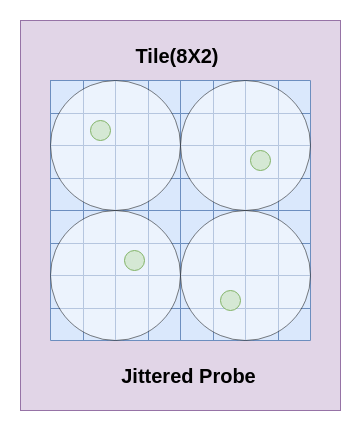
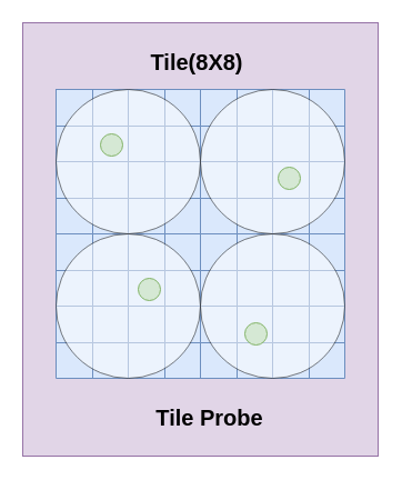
  <mxCell id="0" />
  <mxCell id="1" parent="0" />
  <mxCell id="2" value="" style="rounded=0;whiteSpace=wrap;html=1;fillColor=#e1d5e7;strokeColor=#9673a6;" vertex="1" parent="1"><mxGeometry x="20" y="20" width="320" height="390" as="geometry" /></mxCell>
  <mxCell id="3" value="" style="shape=table;startSize=0;container=1;collapsible=0;childLayout=tableLayout;fontSize=16;fillColor=#dae8fc;strokeColor=#6c8ebf;" vertex="1" parent="1"><mxGeometry x="50" y="80" width="260" height="260" as="geometry" /></mxCell>
  <mxCell id="4" value="" style="shape=tableRow;horizontal=0;startSize=0;swimlaneHead=0;swimlaneBody=0;strokeColor=inherit;top=0;left=0;bottom=0;right=0;collapsible=0;dropTarget=0;fillColor=none;points=[[0,0.5],[1,0.5]];portConstraint=eastwest;fontSize=16;" vertex="1" parent="3"><mxGeometry width="260" height="33" as="geometry" /></mxCell>
  <mxCell id="5" value="" style="shape=partialRectangle;html=1;whiteSpace=wrap;connectable=0;strokeColor=inherit;overflow=hidden;fillColor=none;top=0;left=0;bottom=0;right=0;pointerEvents=1;fontSize=16;" vertex="1" parent="4"><mxGeometry width="33" height="33" as="geometry"><mxRectangle width="33" height="33" as="alternateBounds" /></mxGeometry></mxCell>
  <mxCell id="6" value="" style="shape=partialRectangle;html=1;whiteSpace=wrap;connectable=0;strokeColor=inherit;overflow=hidden;fillColor=none;top=0;left=0;bottom=0;right=0;pointerEvents=1;fontSize=16;" vertex="1" parent="4"><mxGeometry x="33" width="32" height="33" as="geometry"><mxRectangle width="32" height="33" as="alternateBounds" /></mxGeometry></mxCell>
  <mxCell id="7" value="" style="shape=partialRectangle;html=1;whiteSpace=wrap;connectable=0;strokeColor=inherit;overflow=hidden;fillColor=none;top=0;left=0;bottom=0;right=0;pointerEvents=1;fontSize=16;" vertex="1" parent="4"><mxGeometry x="65" width="33" height="33" as="geometry"><mxRectangle width="33" height="33" as="alternateBounds" /></mxGeometry></mxCell>
  <mxCell id="8" style="shape=partialRectangle;html=1;whiteSpace=wrap;connectable=0;strokeColor=inherit;overflow=hidden;fillColor=none;top=0;left=0;bottom=0;right=0;pointerEvents=1;fontSize=16;" vertex="1" parent="4"><mxGeometry x="98" width="32" height="33" as="geometry"><mxRectangle width="32" height="33" as="alternateBounds" /></mxGeometry></mxCell>
  <mxCell id="9" style="shape=partialRectangle;html=1;whiteSpace=wrap;connectable=0;strokeColor=inherit;overflow=hidden;fillColor=none;top=0;left=0;bottom=0;right=0;pointerEvents=1;fontSize=16;" vertex="1" parent="4"><mxGeometry x="130" width="33" height="33" as="geometry"><mxRectangle width="33" height="33" as="alternateBounds" /></mxGeometry></mxCell>
  <mxCell id="10" style="shape=partialRectangle;html=1;whiteSpace=wrap;connectable=0;strokeColor=inherit;overflow=hidden;fillColor=none;top=0;left=0;bottom=0;right=0;pointerEvents=1;fontSize=16;" vertex="1" parent="4"><mxGeometry x="163" width="32" height="33" as="geometry"><mxRectangle width="32" height="33" as="alternateBounds" /></mxGeometry></mxCell>
  <mxCell id="11" style="shape=partialRectangle;html=1;whiteSpace=wrap;connectable=0;strokeColor=inherit;overflow=hidden;fillColor=none;top=0;left=0;bottom=0;right=0;pointerEvents=1;fontSize=16;" vertex="1" parent="4"><mxGeometry x="195" width="33" height="33" as="geometry"><mxRectangle width="33" height="33" as="alternateBounds" /></mxGeometry></mxCell>
  <mxCell id="12" style="shape=partialRectangle;html=1;whiteSpace=wrap;connectable=0;strokeColor=inherit;overflow=hidden;fillColor=none;top=0;left=0;bottom=0;right=0;pointerEvents=1;fontSize=16;" vertex="1" parent="4"><mxGeometry x="228" width="32" height="33" as="geometry"><mxRectangle width="32" height="33" as="alternateBounds" /></mxGeometry></mxCell>
  <mxCell id="13" value="" style="shape=tableRow;horizontal=0;startSize=0;swimlaneHead=0;swimlaneBody=0;strokeColor=inherit;top=0;left=0;bottom=0;right=0;collapsible=0;dropTarget=0;fillColor=none;points=[[0,0.5],[1,0.5]];portConstraint=eastwest;fontSize=16;" vertex="1" parent="3"><mxGeometry y="33" width="260" height="32" as="geometry" /></mxCell>
  <mxCell id="14" value="" style="shape=partialRectangle;html=1;whiteSpace=wrap;connectable=0;strokeColor=inherit;overflow=hidden;fillColor=none;top=0;left=0;bottom=0;right=0;pointerEvents=1;fontSize=16;" vertex="1" parent="13"><mxGeometry width="33" height="32" as="geometry"><mxRectangle width="33" height="32" as="alternateBounds" /></mxGeometry></mxCell>
  <mxCell id="15" value="" style="shape=partialRectangle;html=1;whiteSpace=wrap;connectable=0;strokeColor=inherit;overflow=hidden;fillColor=none;top=0;left=0;bottom=0;right=0;pointerEvents=1;fontSize=16;" vertex="1" parent="13"><mxGeometry x="33" width="32" height="32" as="geometry"><mxRectangle width="32" height="32" as="alternateBounds" /></mxGeometry></mxCell>
  <mxCell id="16" value="" style="shape=partialRectangle;html=1;whiteSpace=wrap;connectable=0;strokeColor=inherit;overflow=hidden;fillColor=none;top=0;left=0;bottom=0;right=0;pointerEvents=1;fontSize=16;" vertex="1" parent="13"><mxGeometry x="65" width="33" height="32" as="geometry"><mxRectangle width="33" height="32" as="alternateBounds" /></mxGeometry></mxCell>
  <mxCell id="17" style="shape=partialRectangle;html=1;whiteSpace=wrap;connectable=0;strokeColor=inherit;overflow=hidden;fillColor=none;top=0;left=0;bottom=0;right=0;pointerEvents=1;fontSize=16;" vertex="1" parent="13"><mxGeometry x="98" width="32" height="32" as="geometry"><mxRectangle width="32" height="32" as="alternateBounds" /></mxGeometry></mxCell>
  <mxCell id="18" style="shape=partialRectangle;html=1;whiteSpace=wrap;connectable=0;strokeColor=inherit;overflow=hidden;fillColor=none;top=0;left=0;bottom=0;right=0;pointerEvents=1;fontSize=16;" vertex="1" parent="13"><mxGeometry x="130" width="33" height="32" as="geometry"><mxRectangle width="33" height="32" as="alternateBounds" /></mxGeometry></mxCell>
  <mxCell id="19" style="shape=partialRectangle;html=1;whiteSpace=wrap;connectable=0;strokeColor=inherit;overflow=hidden;fillColor=none;top=0;left=0;bottom=0;right=0;pointerEvents=1;fontSize=16;" vertex="1" parent="13"><mxGeometry x="163" width="32" height="32" as="geometry"><mxRectangle width="32" height="32" as="alternateBounds" /></mxGeometry></mxCell>
  <mxCell id="20" style="shape=partialRectangle;html=1;whiteSpace=wrap;connectable=0;strokeColor=inherit;overflow=hidden;fillColor=none;top=0;left=0;bottom=0;right=0;pointerEvents=1;fontSize=16;" vertex="1" parent="13"><mxGeometry x="195" width="33" height="32" as="geometry"><mxRectangle width="33" height="32" as="alternateBounds" /></mxGeometry></mxCell>
  <mxCell id="21" style="shape=partialRectangle;html=1;whiteSpace=wrap;connectable=0;strokeColor=inherit;overflow=hidden;fillColor=none;top=0;left=0;bottom=0;right=0;pointerEvents=1;fontSize=16;" vertex="1" parent="13"><mxGeometry x="228" width="32" height="32" as="geometry"><mxRectangle width="32" height="32" as="alternateBounds" /></mxGeometry></mxCell>
  <mxCell id="22" value="" style="shape=tableRow;horizontal=0;startSize=0;swimlaneHead=0;swimlaneBody=0;strokeColor=inherit;top=0;left=0;bottom=0;right=0;collapsible=0;dropTarget=0;fillColor=none;points=[[0,0.5],[1,0.5]];portConstraint=eastwest;fontSize=16;" vertex="1" parent="3"><mxGeometry y="65" width="260" height="33" as="geometry" /></mxCell>
  <mxCell id="23" value="" style="shape=partialRectangle;html=1;whiteSpace=wrap;connectable=0;strokeColor=inherit;overflow=hidden;fillColor=none;top=0;left=0;bottom=0;right=0;pointerEvents=1;fontSize=16;" vertex="1" parent="22"><mxGeometry width="33" height="33" as="geometry"><mxRectangle width="33" height="33" as="alternateBounds" /></mxGeometry></mxCell>
  <mxCell id="24" value="" style="shape=partialRectangle;html=1;whiteSpace=wrap;connectable=0;strokeColor=inherit;overflow=hidden;fillColor=none;top=0;left=0;bottom=0;right=0;pointerEvents=1;fontSize=16;" vertex="1" parent="22"><mxGeometry x="33" width="32" height="33" as="geometry"><mxRectangle width="32" height="33" as="alternateBounds" /></mxGeometry></mxCell>
  <mxCell id="25" value="" style="shape=partialRectangle;html=1;whiteSpace=wrap;connectable=0;strokeColor=inherit;overflow=hidden;fillColor=none;top=0;left=0;bottom=0;right=0;pointerEvents=1;fontSize=16;" vertex="1" parent="22"><mxGeometry x="65" width="33" height="33" as="geometry"><mxRectangle width="33" height="33" as="alternateBounds" /></mxGeometry></mxCell>
  <mxCell id="26" style="shape=partialRectangle;html=1;whiteSpace=wrap;connectable=0;strokeColor=inherit;overflow=hidden;fillColor=none;top=0;left=0;bottom=0;right=0;pointerEvents=1;fontSize=16;" vertex="1" parent="22"><mxGeometry x="98" width="32" height="33" as="geometry"><mxRectangle width="32" height="33" as="alternateBounds" /></mxGeometry></mxCell>
  <mxCell id="27" style="shape=partialRectangle;html=1;whiteSpace=wrap;connectable=0;strokeColor=inherit;overflow=hidden;fillColor=none;top=0;left=0;bottom=0;right=0;pointerEvents=1;fontSize=16;" vertex="1" parent="22"><mxGeometry x="130" width="33" height="33" as="geometry"><mxRectangle width="33" height="33" as="alternateBounds" /></mxGeometry></mxCell>
  <mxCell id="28" style="shape=partialRectangle;html=1;whiteSpace=wrap;connectable=0;strokeColor=inherit;overflow=hidden;fillColor=none;top=0;left=0;bottom=0;right=0;pointerEvents=1;fontSize=16;" vertex="1" parent="22"><mxGeometry x="163" width="32" height="33" as="geometry"><mxRectangle width="32" height="33" as="alternateBounds" /></mxGeometry></mxCell>
  <mxCell id="29" style="shape=partialRectangle;html=1;whiteSpace=wrap;connectable=0;strokeColor=inherit;overflow=hidden;fillColor=none;top=0;left=0;bottom=0;right=0;pointerEvents=1;fontSize=16;" vertex="1" parent="22"><mxGeometry x="195" width="33" height="33" as="geometry"><mxRectangle width="33" height="33" as="alternateBounds" /></mxGeometry></mxCell>
  <mxCell id="30" style="shape=partialRectangle;html=1;whiteSpace=wrap;connectable=0;strokeColor=inherit;overflow=hidden;fillColor=none;top=0;left=0;bottom=0;right=0;pointerEvents=1;fontSize=16;" vertex="1" parent="22"><mxGeometry x="228" width="32" height="33" as="geometry"><mxRectangle width="32" height="33" as="alternateBounds" /></mxGeometry></mxCell>
  <mxCell id="31" style="shape=tableRow;horizontal=0;startSize=0;swimlaneHead=0;swimlaneBody=0;strokeColor=inherit;top=0;left=0;bottom=0;right=0;collapsible=0;dropTarget=0;fillColor=none;points=[[0,0.5],[1,0.5]];portConstraint=eastwest;fontSize=16;" vertex="1" parent="3"><mxGeometry y="98" width="260" height="32" as="geometry" /></mxCell>
  <mxCell id="32" style="shape=partialRectangle;html=1;whiteSpace=wrap;connectable=0;strokeColor=inherit;overflow=hidden;fillColor=none;top=0;left=0;bottom=0;right=0;pointerEvents=1;fontSize=16;" vertex="1" parent="31"><mxGeometry width="33" height="32" as="geometry"><mxRectangle width="33" height="32" as="alternateBounds" /></mxGeometry></mxCell>
  <mxCell id="33" style="shape=partialRectangle;html=1;whiteSpace=wrap;connectable=0;strokeColor=inherit;overflow=hidden;fillColor=none;top=0;left=0;bottom=0;right=0;pointerEvents=1;fontSize=16;" vertex="1" parent="31"><mxGeometry x="33" width="32" height="32" as="geometry"><mxRectangle width="32" height="32" as="alternateBounds" /></mxGeometry></mxCell>
  <mxCell id="34" style="shape=partialRectangle;html=1;whiteSpace=wrap;connectable=0;strokeColor=inherit;overflow=hidden;fillColor=none;top=0;left=0;bottom=0;right=0;pointerEvents=1;fontSize=16;" vertex="1" parent="31"><mxGeometry x="65" width="33" height="32" as="geometry"><mxRectangle width="33" height="32" as="alternateBounds" /></mxGeometry></mxCell>
  <mxCell id="35" style="shape=partialRectangle;html=1;whiteSpace=wrap;connectable=0;strokeColor=inherit;overflow=hidden;fillColor=none;top=0;left=0;bottom=0;right=0;pointerEvents=1;fontSize=16;" vertex="1" parent="31"><mxGeometry x="98" width="32" height="32" as="geometry"><mxRectangle width="32" height="32" as="alternateBounds" /></mxGeometry></mxCell>
  <mxCell id="36" style="shape=partialRectangle;html=1;whiteSpace=wrap;connectable=0;strokeColor=inherit;overflow=hidden;fillColor=none;top=0;left=0;bottom=0;right=0;pointerEvents=1;fontSize=16;" vertex="1" parent="31"><mxGeometry x="130" width="33" height="32" as="geometry"><mxRectangle width="33" height="32" as="alternateBounds" /></mxGeometry></mxCell>
  <mxCell id="37" style="shape=partialRectangle;html=1;whiteSpace=wrap;connectable=0;strokeColor=inherit;overflow=hidden;fillColor=none;top=0;left=0;bottom=0;right=0;pointerEvents=1;fontSize=16;" vertex="1" parent="31"><mxGeometry x="163" width="32" height="32" as="geometry"><mxRectangle width="32" height="32" as="alternateBounds" /></mxGeometry></mxCell>
  <mxCell id="38" style="shape=partialRectangle;html=1;whiteSpace=wrap;connectable=0;strokeColor=inherit;overflow=hidden;fillColor=none;top=0;left=0;bottom=0;right=0;pointerEvents=1;fontSize=16;" vertex="1" parent="31"><mxGeometry x="195" width="33" height="32" as="geometry"><mxRectangle width="33" height="32" as="alternateBounds" /></mxGeometry></mxCell>
  <mxCell id="39" style="shape=partialRectangle;html=1;whiteSpace=wrap;connectable=0;strokeColor=inherit;overflow=hidden;fillColor=none;top=0;left=0;bottom=0;right=0;pointerEvents=1;fontSize=16;" vertex="1" parent="31"><mxGeometry x="228" width="32" height="32" as="geometry"><mxRectangle width="32" height="32" as="alternateBounds" /></mxGeometry></mxCell>
  <mxCell id="40" style="shape=tableRow;horizontal=0;startSize=0;swimlaneHead=0;swimlaneBody=0;strokeColor=inherit;top=0;left=0;bottom=0;right=0;collapsible=0;dropTarget=0;fillColor=none;points=[[0,0.5],[1,0.5]];portConstraint=eastwest;fontSize=16;" vertex="1" parent="3"><mxGeometry y="130" width="260" height="33" as="geometry" /></mxCell>
  <mxCell id="41" style="shape=partialRectangle;html=1;whiteSpace=wrap;connectable=0;strokeColor=inherit;overflow=hidden;fillColor=none;top=0;left=0;bottom=0;right=0;pointerEvents=1;fontSize=16;" vertex="1" parent="40"><mxGeometry width="33" height="33" as="geometry"><mxRectangle width="33" height="33" as="alternateBounds" /></mxGeometry></mxCell>
  <mxCell id="42" style="shape=partialRectangle;html=1;whiteSpace=wrap;connectable=0;strokeColor=inherit;overflow=hidden;fillColor=none;top=0;left=0;bottom=0;right=0;pointerEvents=1;fontSize=16;" vertex="1" parent="40"><mxGeometry x="33" width="32" height="33" as="geometry"><mxRectangle width="32" height="33" as="alternateBounds" /></mxGeometry></mxCell>
  <mxCell id="43" style="shape=partialRectangle;html=1;whiteSpace=wrap;connectable=0;strokeColor=inherit;overflow=hidden;fillColor=none;top=0;left=0;bottom=0;right=0;pointerEvents=1;fontSize=16;" vertex="1" parent="40"><mxGeometry x="65" width="33" height="33" as="geometry"><mxRectangle width="33" height="33" as="alternateBounds" /></mxGeometry></mxCell>
  <mxCell id="44" style="shape=partialRectangle;html=1;whiteSpace=wrap;connectable=0;strokeColor=inherit;overflow=hidden;fillColor=none;top=0;left=0;bottom=0;right=0;pointerEvents=1;fontSize=16;" vertex="1" parent="40"><mxGeometry x="98" width="32" height="33" as="geometry"><mxRectangle width="32" height="33" as="alternateBounds" /></mxGeometry></mxCell>
  <mxCell id="45" style="shape=partialRectangle;html=1;whiteSpace=wrap;connectable=0;strokeColor=inherit;overflow=hidden;fillColor=none;top=0;left=0;bottom=0;right=0;pointerEvents=1;fontSize=16;" vertex="1" parent="40"><mxGeometry x="130" width="33" height="33" as="geometry"><mxRectangle width="33" height="33" as="alternateBounds" /></mxGeometry></mxCell>
  <mxCell id="46" style="shape=partialRectangle;html=1;whiteSpace=wrap;connectable=0;strokeColor=inherit;overflow=hidden;fillColor=none;top=0;left=0;bottom=0;right=0;pointerEvents=1;fontSize=16;" vertex="1" parent="40"><mxGeometry x="163" width="32" height="33" as="geometry"><mxRectangle width="32" height="33" as="alternateBounds" /></mxGeometry></mxCell>
  <mxCell id="47" style="shape=partialRectangle;html=1;whiteSpace=wrap;connectable=0;strokeColor=inherit;overflow=hidden;fillColor=none;top=0;left=0;bottom=0;right=0;pointerEvents=1;fontSize=16;" vertex="1" parent="40"><mxGeometry x="195" width="33" height="33" as="geometry"><mxRectangle width="33" height="33" as="alternateBounds" /></mxGeometry></mxCell>
  <mxCell id="48" style="shape=partialRectangle;html=1;whiteSpace=wrap;connectable=0;strokeColor=inherit;overflow=hidden;fillColor=none;top=0;left=0;bottom=0;right=0;pointerEvents=1;fontSize=16;" vertex="1" parent="40"><mxGeometry x="228" width="32" height="33" as="geometry"><mxRectangle width="32" height="33" as="alternateBounds" /></mxGeometry></mxCell>
  <mxCell id="49" style="shape=tableRow;horizontal=0;startSize=0;swimlaneHead=0;swimlaneBody=0;strokeColor=inherit;top=0;left=0;bottom=0;right=0;collapsible=0;dropTarget=0;fillColor=none;points=[[0,0.5],[1,0.5]];portConstraint=eastwest;fontSize=16;" vertex="1" parent="3"><mxGeometry y="163" width="260" height="32" as="geometry" /></mxCell>
  <mxCell id="50" style="shape=partialRectangle;html=1;whiteSpace=wrap;connectable=0;strokeColor=inherit;overflow=hidden;fillColor=none;top=0;left=0;bottom=0;right=0;pointerEvents=1;fontSize=16;" vertex="1" parent="49"><mxGeometry width="33" height="32" as="geometry"><mxRectangle width="33" height="32" as="alternateBounds" /></mxGeometry></mxCell>
  <mxCell id="51" style="shape=partialRectangle;html=1;whiteSpace=wrap;connectable=0;strokeColor=inherit;overflow=hidden;fillColor=none;top=0;left=0;bottom=0;right=0;pointerEvents=1;fontSize=16;" vertex="1" parent="49"><mxGeometry x="33" width="32" height="32" as="geometry"><mxRectangle width="32" height="32" as="alternateBounds" /></mxGeometry></mxCell>
  <mxCell id="52" style="shape=partialRectangle;html=1;whiteSpace=wrap;connectable=0;strokeColor=inherit;overflow=hidden;fillColor=none;top=0;left=0;bottom=0;right=0;pointerEvents=1;fontSize=16;" vertex="1" parent="49"><mxGeometry x="65" width="33" height="32" as="geometry"><mxRectangle width="33" height="32" as="alternateBounds" /></mxGeometry></mxCell>
  <mxCell id="53" style="shape=partialRectangle;html=1;whiteSpace=wrap;connectable=0;strokeColor=inherit;overflow=hidden;fillColor=none;top=0;left=0;bottom=0;right=0;pointerEvents=1;fontSize=16;" vertex="1" parent="49"><mxGeometry x="98" width="32" height="32" as="geometry"><mxRectangle width="32" height="32" as="alternateBounds" /></mxGeometry></mxCell>
  <mxCell id="54" style="shape=partialRectangle;html=1;whiteSpace=wrap;connectable=0;strokeColor=inherit;overflow=hidden;fillColor=none;top=0;left=0;bottom=0;right=0;pointerEvents=1;fontSize=16;" vertex="1" parent="49"><mxGeometry x="130" width="33" height="32" as="geometry"><mxRectangle width="33" height="32" as="alternateBounds" /></mxGeometry></mxCell>
  <mxCell id="55" style="shape=partialRectangle;html=1;whiteSpace=wrap;connectable=0;strokeColor=inherit;overflow=hidden;fillColor=none;top=0;left=0;bottom=0;right=0;pointerEvents=1;fontSize=16;" vertex="1" parent="49"><mxGeometry x="163" width="32" height="32" as="geometry"><mxRectangle width="32" height="32" as="alternateBounds" /></mxGeometry></mxCell>
  <mxCell id="56" style="shape=partialRectangle;html=1;whiteSpace=wrap;connectable=0;strokeColor=inherit;overflow=hidden;fillColor=none;top=0;left=0;bottom=0;right=0;pointerEvents=1;fontSize=16;" vertex="1" parent="49"><mxGeometry x="195" width="33" height="32" as="geometry"><mxRectangle width="33" height="32" as="alternateBounds" /></mxGeometry></mxCell>
  <mxCell id="57" style="shape=partialRectangle;html=1;whiteSpace=wrap;connectable=0;strokeColor=inherit;overflow=hidden;fillColor=none;top=0;left=0;bottom=0;right=0;pointerEvents=1;fontSize=16;" vertex="1" parent="49"><mxGeometry x="228" width="32" height="32" as="geometry"><mxRectangle width="32" height="32" as="alternateBounds" /></mxGeometry></mxCell>
  <mxCell id="58" style="shape=tableRow;horizontal=0;startSize=0;swimlaneHead=0;swimlaneBody=0;strokeColor=inherit;top=0;left=0;bottom=0;right=0;collapsible=0;dropTarget=0;fillColor=none;points=[[0,0.5],[1,0.5]];portConstraint=eastwest;fontSize=16;" vertex="1" parent="3"><mxGeometry y="195" width="260" height="33" as="geometry" /></mxCell>
  <mxCell id="59" style="shape=partialRectangle;html=1;whiteSpace=wrap;connectable=0;strokeColor=inherit;overflow=hidden;fillColor=none;top=0;left=0;bottom=0;right=0;pointerEvents=1;fontSize=16;" vertex="1" parent="58"><mxGeometry width="33" height="33" as="geometry"><mxRectangle width="33" height="33" as="alternateBounds" /></mxGeometry></mxCell>
  <mxCell id="60" style="shape=partialRectangle;html=1;whiteSpace=wrap;connectable=0;strokeColor=inherit;overflow=hidden;fillColor=none;top=0;left=0;bottom=0;right=0;pointerEvents=1;fontSize=16;" vertex="1" parent="58"><mxGeometry x="33" width="32" height="33" as="geometry"><mxRectangle width="32" height="33" as="alternateBounds" /></mxGeometry></mxCell>
  <mxCell id="61" style="shape=partialRectangle;html=1;whiteSpace=wrap;connectable=0;strokeColor=inherit;overflow=hidden;fillColor=none;top=0;left=0;bottom=0;right=0;pointerEvents=1;fontSize=16;" vertex="1" parent="58"><mxGeometry x="65" width="33" height="33" as="geometry"><mxRectangle width="33" height="33" as="alternateBounds" /></mxGeometry></mxCell>
  <mxCell id="62" style="shape=partialRectangle;html=1;whiteSpace=wrap;connectable=0;strokeColor=inherit;overflow=hidden;fillColor=none;top=0;left=0;bottom=0;right=0;pointerEvents=1;fontSize=16;" vertex="1" parent="58"><mxGeometry x="98" width="32" height="33" as="geometry"><mxRectangle width="32" height="33" as="alternateBounds" /></mxGeometry></mxCell>
  <mxCell id="63" style="shape=partialRectangle;html=1;whiteSpace=wrap;connectable=0;strokeColor=inherit;overflow=hidden;fillColor=none;top=0;left=0;bottom=0;right=0;pointerEvents=1;fontSize=16;" vertex="1" parent="58"><mxGeometry x="130" width="33" height="33" as="geometry"><mxRectangle width="33" height="33" as="alternateBounds" /></mxGeometry></mxCell>
  <mxCell id="64" style="shape=partialRectangle;html=1;whiteSpace=wrap;connectable=0;strokeColor=inherit;overflow=hidden;fillColor=none;top=0;left=0;bottom=0;right=0;pointerEvents=1;fontSize=16;" vertex="1" parent="58"><mxGeometry x="163" width="32" height="33" as="geometry"><mxRectangle width="32" height="33" as="alternateBounds" /></mxGeometry></mxCell>
  <mxCell id="65" style="shape=partialRectangle;html=1;whiteSpace=wrap;connectable=0;strokeColor=inherit;overflow=hidden;fillColor=none;top=0;left=0;bottom=0;right=0;pointerEvents=1;fontSize=16;" vertex="1" parent="58"><mxGeometry x="195" width="33" height="33" as="geometry"><mxRectangle width="33" height="33" as="alternateBounds" /></mxGeometry></mxCell>
  <mxCell id="66" style="shape=partialRectangle;html=1;whiteSpace=wrap;connectable=0;strokeColor=inherit;overflow=hidden;fillColor=none;top=0;left=0;bottom=0;right=0;pointerEvents=1;fontSize=16;" vertex="1" parent="58"><mxGeometry x="228" width="32" height="33" as="geometry"><mxRectangle width="32" height="33" as="alternateBounds" /></mxGeometry></mxCell>
  <mxCell id="67" style="shape=tableRow;horizontal=0;startSize=0;swimlaneHead=0;swimlaneBody=0;strokeColor=inherit;top=0;left=0;bottom=0;right=0;collapsible=0;dropTarget=0;fillColor=none;points=[[0,0.5],[1,0.5]];portConstraint=eastwest;fontSize=16;" vertex="1" parent="3"><mxGeometry y="228" width="260" height="32" as="geometry" /></mxCell>
  <mxCell id="68" style="shape=partialRectangle;html=1;whiteSpace=wrap;connectable=0;strokeColor=inherit;overflow=hidden;fillColor=none;top=0;left=0;bottom=0;right=0;pointerEvents=1;fontSize=16;" vertex="1" parent="67"><mxGeometry width="33" height="32" as="geometry"><mxRectangle width="33" height="32" as="alternateBounds" /></mxGeometry></mxCell>
  <mxCell id="69" style="shape=partialRectangle;html=1;whiteSpace=wrap;connectable=0;strokeColor=inherit;overflow=hidden;fillColor=none;top=0;left=0;bottom=0;right=0;pointerEvents=1;fontSize=16;" vertex="1" parent="67"><mxGeometry x="33" width="32" height="32" as="geometry"><mxRectangle width="32" height="32" as="alternateBounds" /></mxGeometry></mxCell>
  <mxCell id="70" style="shape=partialRectangle;html=1;whiteSpace=wrap;connectable=0;strokeColor=inherit;overflow=hidden;fillColor=none;top=0;left=0;bottom=0;right=0;pointerEvents=1;fontSize=16;" vertex="1" parent="67"><mxGeometry x="65" width="33" height="32" as="geometry"><mxRectangle width="33" height="32" as="alternateBounds" /></mxGeometry></mxCell>
  <mxCell id="71" style="shape=partialRectangle;html=1;whiteSpace=wrap;connectable=0;strokeColor=inherit;overflow=hidden;fillColor=none;top=0;left=0;bottom=0;right=0;pointerEvents=1;fontSize=16;" vertex="1" parent="67"><mxGeometry x="98" width="32" height="32" as="geometry"><mxRectangle width="32" height="32" as="alternateBounds" /></mxGeometry></mxCell>
  <mxCell id="72" style="shape=partialRectangle;html=1;whiteSpace=wrap;connectable=0;strokeColor=inherit;overflow=hidden;fillColor=none;top=0;left=0;bottom=0;right=0;pointerEvents=1;fontSize=16;" vertex="1" parent="67"><mxGeometry x="130" width="33" height="32" as="geometry"><mxRectangle width="33" height="32" as="alternateBounds" /></mxGeometry></mxCell>
  <mxCell id="73" style="shape=partialRectangle;html=1;whiteSpace=wrap;connectable=0;strokeColor=inherit;overflow=hidden;fillColor=none;top=0;left=0;bottom=0;right=0;pointerEvents=1;fontSize=16;" vertex="1" parent="67"><mxGeometry x="163" width="32" height="32" as="geometry"><mxRectangle width="32" height="32" as="alternateBounds" /></mxGeometry></mxCell>
  <mxCell id="74" style="shape=partialRectangle;html=1;whiteSpace=wrap;connectable=0;strokeColor=inherit;overflow=hidden;fillColor=none;top=0;left=0;bottom=0;right=0;pointerEvents=1;fontSize=16;" vertex="1" parent="67"><mxGeometry x="195" width="33" height="32" as="geometry"><mxRectangle width="33" height="32" as="alternateBounds" /></mxGeometry></mxCell>
  <mxCell id="75" style="shape=partialRectangle;html=1;whiteSpace=wrap;connectable=0;strokeColor=inherit;overflow=hidden;fillColor=none;top=0;left=0;bottom=0;right=0;pointerEvents=1;fontSize=16;" vertex="1" parent="67"><mxGeometry x="228" width="32" height="32" as="geometry"><mxRectangle width="32" height="32" as="alternateBounds" /></mxGeometry></mxCell>
  <mxCell id="76" value="" style="ellipse;whiteSpace=wrap;html=1;aspect=fixed;opacity=50;" vertex="1" parent="1"><mxGeometry x="50" y="80" width="130" height="130" as="geometry" /></mxCell>
  <mxCell id="77" value="" style="ellipse;whiteSpace=wrap;html=1;aspect=fixed;opacity=50;" vertex="1" parent="1"><mxGeometry x="180" y="80" width="130" height="130" as="geometry" /></mxCell>
  <mxCell id="78" value="" style="ellipse;whiteSpace=wrap;html=1;aspect=fixed;opacity=50;" vertex="1" parent="1"><mxGeometry x="50" y="210" width="130" height="130" as="geometry" /></mxCell>
  <mxCell id="79" value="" style="ellipse;whiteSpace=wrap;html=1;aspect=fixed;opacity=50;" vertex="1" parent="1"><mxGeometry x="180" y="210" width="130" height="130" as="geometry" /></mxCell>
  <mxCell id="80" value="" style="ellipse;whiteSpace=wrap;html=1;aspect=fixed;fillColor=#d5e8d4;strokeColor=#82b366;" vertex="1" parent="1"><mxGeometry x="90" y="120" width="20" height="20" as="geometry" /></mxCell>
  <mxCell id="81" value="" style="ellipse;whiteSpace=wrap;html=1;aspect=fixed;fillColor=#d5e8d4;strokeColor=#82b366;" vertex="1" parent="1"><mxGeometry x="250" y="150" width="20" height="20" as="geometry" /></mxCell>
  <mxCell id="82" value="" style="ellipse;whiteSpace=wrap;html=1;aspect=fixed;fillColor=#d5e8d4;strokeColor=#82b366;" vertex="1" parent="1"><mxGeometry x="124" y="250" width="20" height="20" as="geometry" /></mxCell>
  <mxCell id="83" value="" style="ellipse;whiteSpace=wrap;html=1;aspect=fixed;fillColor=#d5e8d4;strokeColor=#82b366;" vertex="1" parent="1"><mxGeometry x="220" y="290" width="20" height="20" as="geometry" /></mxCell>
- <mxCell id="84" value="Tile(8X2)" style="text;html=1;align=center;verticalAlign=middle;whiteSpace=wrap;rounded=0;fontStyle=1;fontSize=20;" vertex="1" parent="1"><mxGeometry x="124" y="40" width="106" height="30" as="geometry" /></mxCell>
- <mxCell id="85" value="Jittered Probe" style="text;html=1;align=center;verticalAlign=middle;whiteSpace=wrap;rounded=0;fontStyle=1;fontSize=20;" vertex="1" parent="1"><mxGeometry x="101.5" y="360" width="173" height="30" as="geometry" /></mxCell>
+ <mxCell id="84" value="Tile(8X8)" style="text;html=1;align=center;verticalAlign=middle;whiteSpace=wrap;rounded=0;fontStyle=1;fontSize=20;" vertex="1" parent="1"><mxGeometry x="124" y="40" width="106" height="30" as="geometry" /></mxCell>
+ <mxCell id="85" value="Tile Probe" style="text;html=1;align=center;verticalAlign=middle;whiteSpace=wrap;rounded=0;fontStyle=1;fontSize=20;" vertex="1" parent="1"><mxGeometry x="101.5" y="360" width="173" height="30" as="geometry" /></mxCell>
